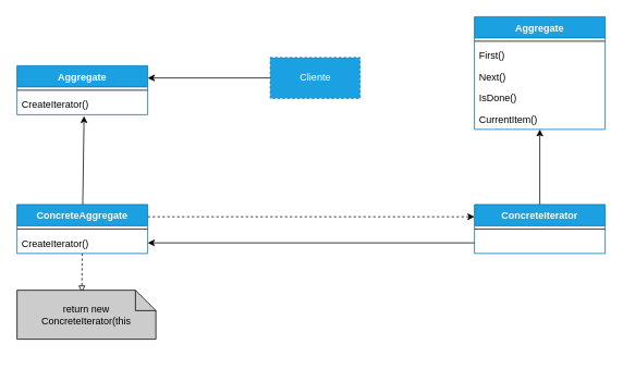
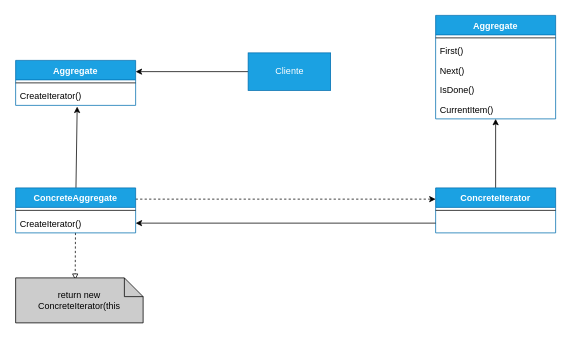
  <mxCell id="0" />
  <mxCell id="1" parent="0" />
  <mxCell id="2" value="Aggregate" style="swimlane;fontStyle=1;align=center;verticalAlign=top;childLayout=stackLayout;horizontal=1;startSize=26;horizontalStack=0;resizeParent=1;resizeParentMax=0;resizeLast=0;collapsible=1;marginBottom=0;fillColor=#1ba1e2;strokeColor=#006EAF;fontColor=#ffffff;" vertex="1" parent="1"><mxGeometry x="580" y="20" width="160" height="138" as="geometry" /></mxCell>
  <mxCell id="3" value="" style="line;strokeWidth=1;fillColor=none;align=left;verticalAlign=middle;spacingTop=-1;spacingLeft=3;spacingRight=3;rotatable=0;labelPosition=right;points=[];portConstraint=eastwest;" vertex="1" parent="2"><mxGeometry y="26" width="160" height="8" as="geometry" /></mxCell>
  <mxCell id="4" value="First()" style="text;strokeColor=none;fillColor=none;align=left;verticalAlign=top;spacingLeft=4;spacingRight=4;overflow=hidden;rotatable=0;points=[[0,0.5],[1,0.5]];portConstraint=eastwest;" vertex="1" parent="2"><mxGeometry y="34" width="160" height="26" as="geometry" /></mxCell>
  <mxCell id="5" value="Next()" style="text;strokeColor=none;fillColor=none;align=left;verticalAlign=top;spacingLeft=4;spacingRight=4;overflow=hidden;rotatable=0;points=[[0,0.5],[1,0.5]];portConstraint=eastwest;" vertex="1" parent="2"><mxGeometry y="60" width="160" height="26" as="geometry" /></mxCell>
  <mxCell id="6" value="IsDone()" style="text;strokeColor=none;fillColor=none;align=left;verticalAlign=top;spacingLeft=4;spacingRight=4;overflow=hidden;rotatable=0;points=[[0,0.5],[1,0.5]];portConstraint=eastwest;" vertex="1" parent="2"><mxGeometry y="86" width="160" height="26" as="geometry" /></mxCell>
  <mxCell id="7" value="CurrentItem()" style="text;strokeColor=none;fillColor=none;align=left;verticalAlign=top;spacingLeft=4;spacingRight=4;overflow=hidden;rotatable=0;points=[[0,0.5],[1,0.5]];portConstraint=eastwest;" vertex="1" parent="2"><mxGeometry y="112" width="160" height="26" as="geometry" /></mxCell>
  <mxCell id="8" style="edgeStyle=none;rounded=0;orthogonalLoop=1;jettySize=auto;html=1;entryX=1;entryY=0.25;entryDx=0;entryDy=0;fontColor=#000000;" edge="1" parent="1" source="9" target="10"><mxGeometry relative="1" as="geometry" /></mxCell>
- <mxCell id="9" value="Cliente" style="html=1;fillColor=#1ba1e2;strokeColor=#006EAF;fontColor=#ffffff;dashed=1;" vertex="1" parent="1"><mxGeometry x="330" y="70" width="110" height="50" as="geometry" /></mxCell>
+ <mxCell id="9" value="Cliente" style="html=1;fillColor=#1ba1e2;strokeColor=#006EAF;fontColor=#ffffff;" vertex="1" parent="1"><mxGeometry x="330" y="70" width="110" height="50" as="geometry" /></mxCell>
  <mxCell id="10" value="Aggregate" style="swimlane;fontStyle=1;align=center;verticalAlign=top;childLayout=stackLayout;horizontal=1;startSize=26;horizontalStack=0;resizeParent=1;resizeParentMax=0;resizeLast=0;collapsible=1;marginBottom=0;fillColor=#1ba1e2;strokeColor=#006EAF;fontColor=#ffffff;" vertex="1" parent="1"><mxGeometry x="20" y="80" width="160" height="60" as="geometry" /></mxCell>
  <mxCell id="11" value="" style="line;strokeWidth=1;fillColor=none;align=left;verticalAlign=middle;spacingTop=-1;spacingLeft=3;spacingRight=3;rotatable=0;labelPosition=right;points=[];portConstraint=eastwest;" vertex="1" parent="10"><mxGeometry y="26" width="160" height="8" as="geometry" /></mxCell>
  <mxCell id="12" value="CreateIterator()" style="text;strokeColor=none;fillColor=none;align=left;verticalAlign=top;spacingLeft=4;spacingRight=4;overflow=hidden;rotatable=0;points=[[0,0.5],[1,0.5]];portConstraint=eastwest;" vertex="1" parent="10"><mxGeometry y="34" width="160" height="26" as="geometry" /></mxCell>
  <mxCell id="13" style="edgeStyle=none;rounded=0;orthogonalLoop=1;jettySize=auto;html=1;fontColor=#000000;" edge="1" parent="1" source="14" target="7"><mxGeometry relative="1" as="geometry" /></mxCell>
  <mxCell id="14" value="ConcreteIterator" style="swimlane;fontStyle=1;align=center;verticalAlign=top;childLayout=stackLayout;horizontal=1;startSize=26;horizontalStack=0;resizeParent=1;resizeParentMax=0;resizeLast=0;collapsible=1;marginBottom=0;fillColor=#1ba1e2;strokeColor=#006EAF;fontColor=#ffffff;" vertex="1" parent="1"><mxGeometry x="580" y="250" width="160" height="60" as="geometry" /></mxCell>
  <mxCell id="15" value="" style="line;strokeWidth=1;fillColor=none;align=left;verticalAlign=middle;spacingTop=-1;spacingLeft=3;spacingRight=3;rotatable=0;labelPosition=right;points=[];portConstraint=eastwest;" vertex="1" parent="14"><mxGeometry y="26" width="160" height="8" as="geometry" /></mxCell>
  <mxCell id="16" value=" " style="text;strokeColor=none;fillColor=none;align=left;verticalAlign=top;spacingLeft=4;spacingRight=4;overflow=hidden;rotatable=0;points=[[0,0.5],[1,0.5]];portConstraint=eastwest;" vertex="1" parent="14"><mxGeometry y="34" width="160" height="26" as="geometry" /></mxCell>
  <mxCell id="17" style="rounded=0;orthogonalLoop=1;jettySize=auto;html=1;entryX=0.513;entryY=1.062;entryDx=0;entryDy=0;entryPerimeter=0;fontColor=#000000;" edge="1" parent="1" source="21" target="12"><mxGeometry relative="1" as="geometry" /></mxCell>
  <mxCell id="18" style="edgeStyle=none;rounded=0;orthogonalLoop=1;jettySize=auto;html=1;entryX=0.467;entryY=0.047;entryDx=0;entryDy=0;entryPerimeter=0;fontColor=#000000;dashed=1;endArrow=block;endFill=0;" edge="1" parent="1" source="21" target="24"><mxGeometry relative="1" as="geometry" /></mxCell>
  <mxCell id="19" style="edgeStyle=none;rounded=0;orthogonalLoop=1;jettySize=auto;html=1;entryX=0;entryY=0.5;entryDx=0;entryDy=0;fontColor=#000000;exitX=1;exitY=0.5;exitDx=0;exitDy=0;startArrow=classic;startFill=1;endArrow=none;endFill=0;" edge="1" parent="1" source="23" target="16"><mxGeometry relative="1" as="geometry" /></mxCell>
  <mxCell id="20" style="edgeStyle=none;rounded=0;orthogonalLoop=1;jettySize=auto;html=1;entryX=0;entryY=0.25;entryDx=0;entryDy=0;startArrow=none;startFill=0;endArrow=classic;endFill=1;fontColor=#000000;exitX=1;exitY=0.25;exitDx=0;exitDy=0;dashed=1;" edge="1" parent="1" source="21" target="14"><mxGeometry relative="1" as="geometry" /></mxCell>
  <mxCell id="21" value="ConcreteAggregate" style="swimlane;fontStyle=1;align=center;verticalAlign=top;childLayout=stackLayout;horizontal=1;startSize=26;horizontalStack=0;resizeParent=1;resizeParentMax=0;resizeLast=0;collapsible=1;marginBottom=0;fillColor=#1ba1e2;strokeColor=#006EAF;fontColor=#ffffff;" vertex="1" parent="1"><mxGeometry x="20" y="250" width="160" height="60" as="geometry" /></mxCell>
  <mxCell id="22" value="" style="line;strokeWidth=1;fillColor=none;align=left;verticalAlign=middle;spacingTop=-1;spacingLeft=3;spacingRight=3;rotatable=0;labelPosition=right;points=[];portConstraint=eastwest;" vertex="1" parent="21"><mxGeometry y="26" width="160" height="8" as="geometry" /></mxCell>
  <mxCell id="23" value="CreateIterator()" style="text;strokeColor=none;fillColor=none;align=left;verticalAlign=top;spacingLeft=4;spacingRight=4;overflow=hidden;rotatable=0;points=[[0,0.5],[1,0.5]];portConstraint=eastwest;" vertex="1" parent="21"><mxGeometry y="34" width="160" height="26" as="geometry" /></mxCell>
- <mxCell id="24" value="return new ConcreteIterator(this" style="shape=note2;boundedLbl=1;whiteSpace=wrap;html=1;size=25;verticalAlign=middle;align=center;fontColor=#000000;fillColor=#CCCCCC;" vertex="1" parent="1"><mxGeometry x="20" y="355" width="170" height="60" as="geometry" /></mxCell>
+ <mxCell id="24" value="return new ConcreteIterator(this" style="shape=note2;boundedLbl=1;whiteSpace=wrap;html=1;size=25;verticalAlign=middle;align=center;fontColor=#000000;fillColor=#CCCCCC;" vertex="1" parent="1"><mxGeometry x="20" y="370" width="170" height="60" as="geometry" /></mxCell>
